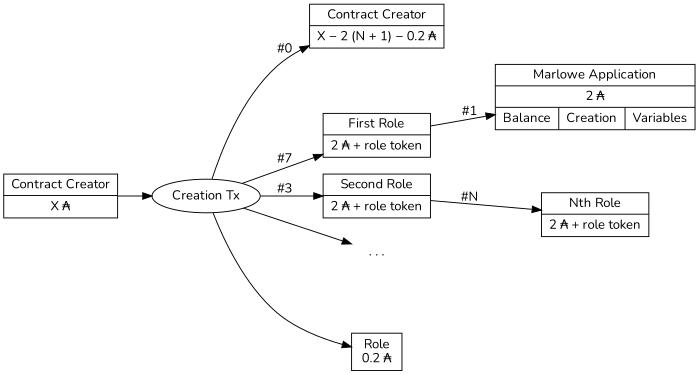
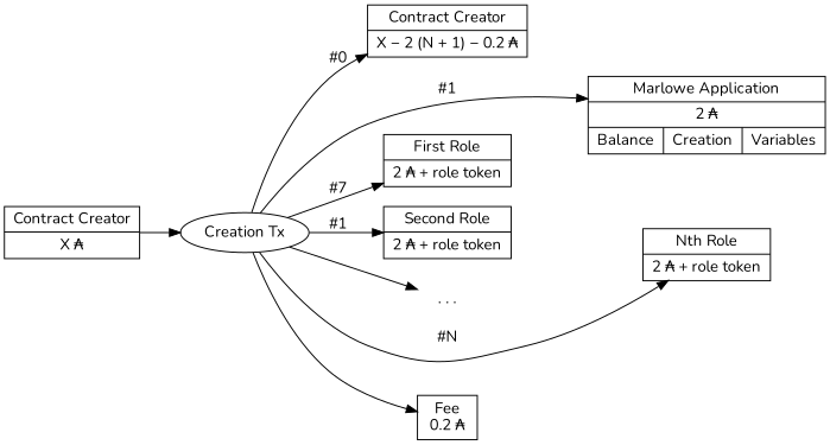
  digraph {
    fontname=Nunito
    rankdir=LR
    node [fontname=Nunito shape=record]
    edge [fontname=Nunito]
    n1 [label="Contract Creator|X ₳"]
    n2 [label="Creation Tx" shape=oval]
    n3 [label="Contract Creator|X − 2 (N + 1) − 0.2 ₳"]
    n4 [label="Marlowe Application|2 ₳|{Balance|Creation|Variables}"]
    n5 [label="First Role|2 ₳ + role token"]
    n6 [label="Second Role|2 ₳ + role token"]
    n7 [label=". . ." shape=none]
    n8 [label="Nth Role|2 ₳ + role token"]
-   n9 [label="Role\n0.2 ₳"]
+   n9 [label="Fee\n0.2 ₳"]
    n1 -> n2
    n2 -> n3 [label="#0"]
-   n5 -> n4 [label="#1"]
+   n2 -> n4 [label="#1"]
    n2 -> n5 [label="#7"]
-   n2 -> n6 [label="#3"]
+   n2 -> n6 [label="#1"]
    n2 -> n7
-   n6 -> n8 [label="#N"]
+   n2 -> n8 [label="#N"]
    n2 -> n9
  }
